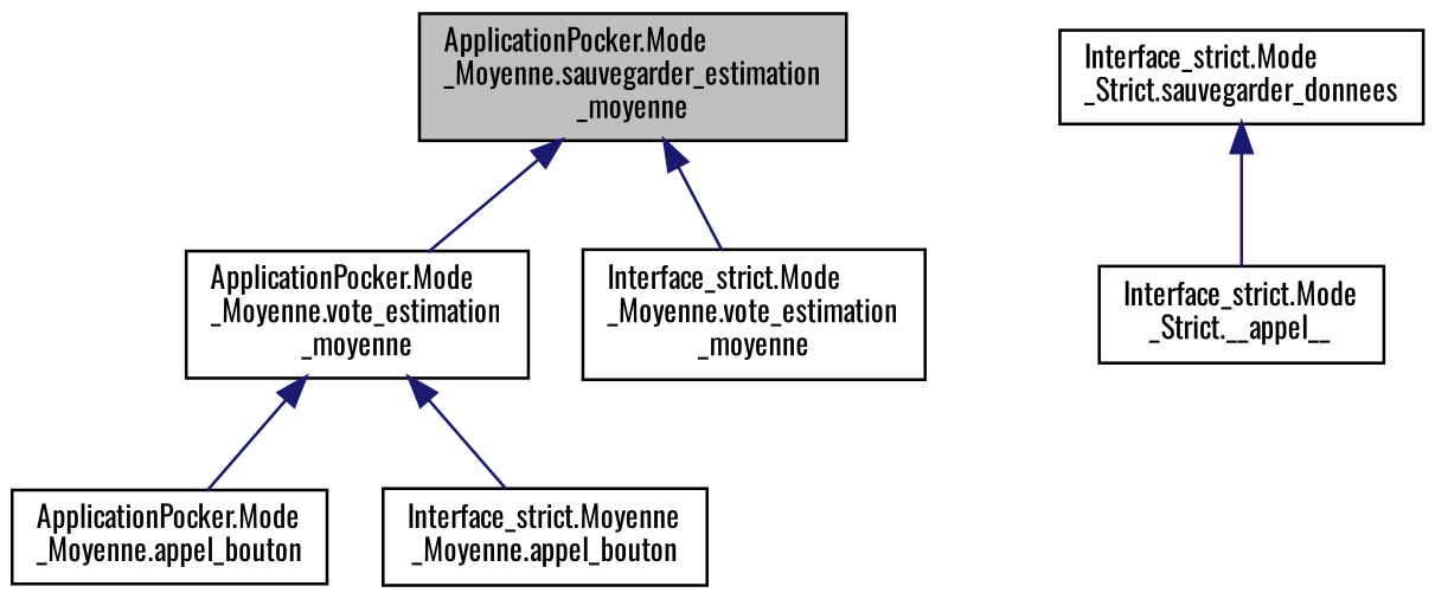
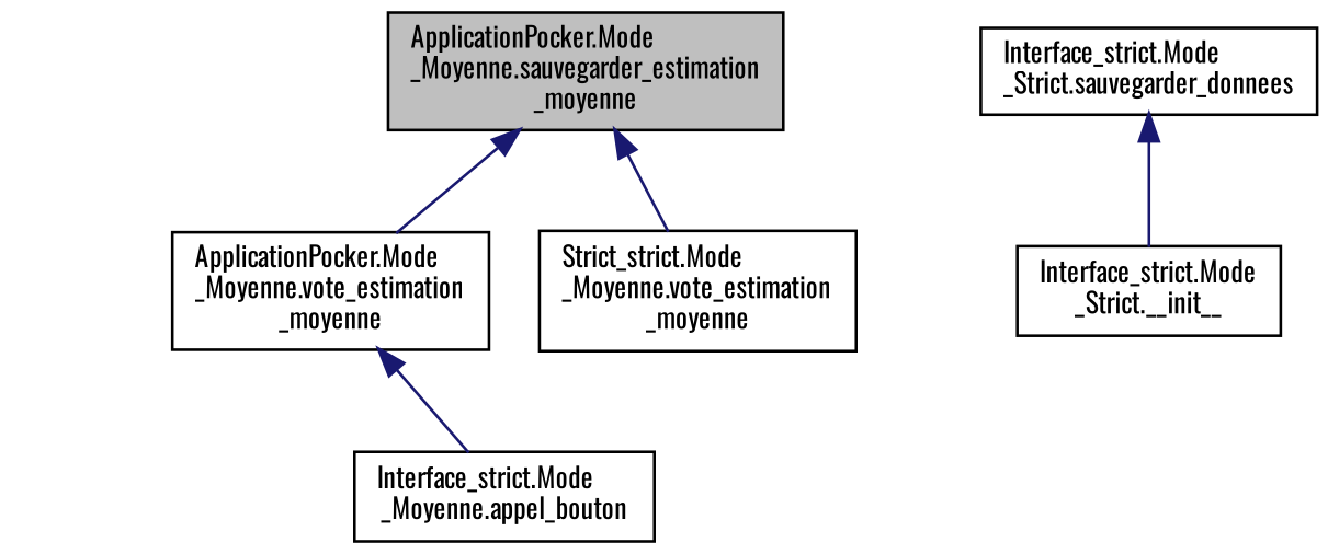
  digraph {
    fontname=Oswald
    rankdir=TB
    node [color=black fillcolor=white fontname=Oswald fontsize=10 shape=record style=filled]
    edge [color=midnightblue dir=back fontname=Oswald fontsize=10 labelfontname=Helvetica labelfontsize=10 style=solid]
    n1 [fillcolor=grey75 fontcolor=black height=0.2 label="ApplicationPocker.Mode\l_Moyenne.sauvegarder_estimation\l_moyenne" width=0.4]
    n2 [height=0.2 label="ApplicationPocker.Mode\l_Moyenne.vote_estimation\l_moyenne" width=0.4]
-   n3 [height=0.2 label="Interface_strict.Mode\l_Moyenne.vote_estimation\l_moyenne" width=0.4]
-   n4 [height=0.2 label="ApplicationPocker.Mode\l_Moyenne.appel_bouton" width=0.4]
-   n5 [height=0.2 label="Interface_strict.Moyenne\l_Moyenne.appel_bouton" width=0.4]
+   n3 [height=0.2 label="Strict_strict.Mode\l_Moyenne.vote_estimation\l_moyenne" width=0.4]
+   n5 [height=0.2 label="Interface_strict.Mode\l_Moyenne.appel_bouton" width=0.4]
    n6 [height=0.2 label="Interface_strict.Mode\l_Strict.sauvegarder_donnees" width=0.4]
-   n7 [height=0.2 label="Interface_strict.Mode\l_Strict.__appel__" width=0.4]
+   n7 [height=0.2 label="Interface_strict.Mode\l_Strict.__init__" width=0.4]
    n1 -> n2
    n1 -> n3
-   n2 -> n4
    n2 -> n5
    n6 -> n7
  }
